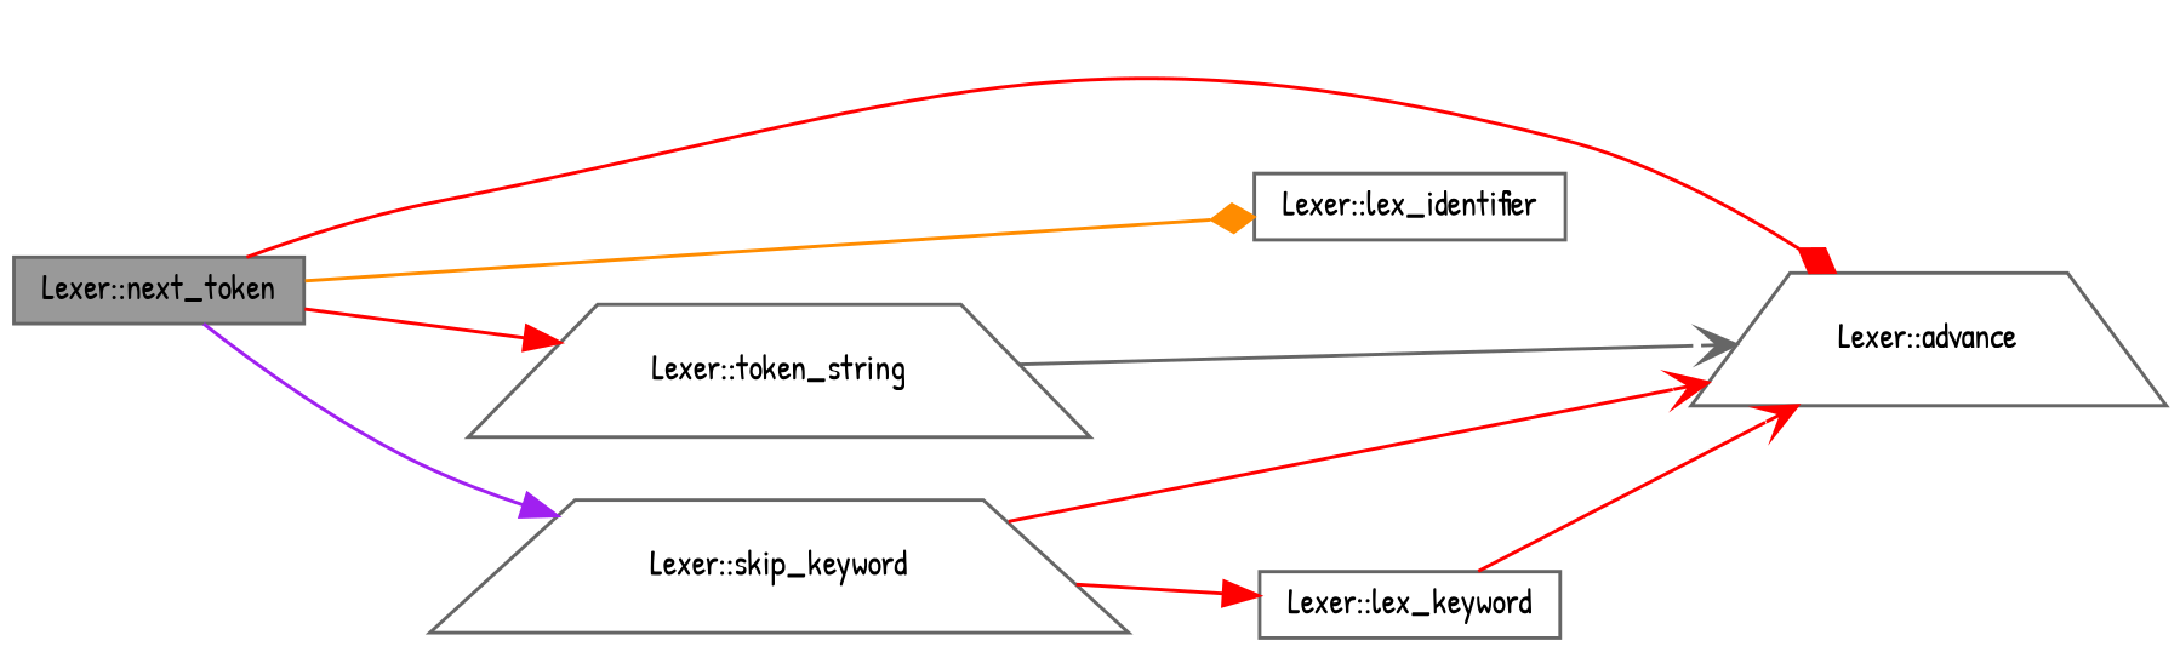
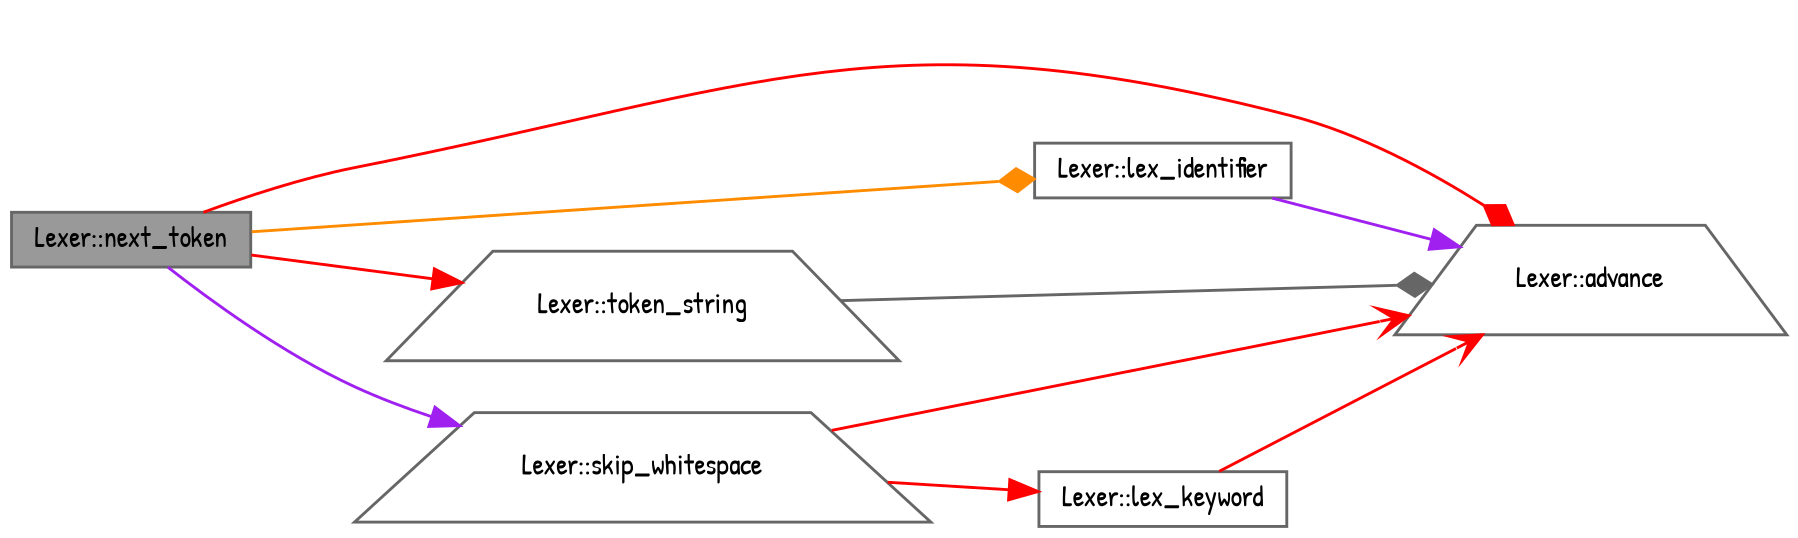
  digraph {
    fontname="Patrick Hand"
    rankdir=LR
    node [color=grey40 fillcolor=white fontname="Patrick Hand" fontsize=10 shape=box style=filled]
    edge [arrowhead=normal color=red fontname="Patrick Hand" fontsize=10 labelfontname=Helvetica labelfontsize=10 style=solid]
    n1 [color=gray40 fillcolor=grey60 fontcolor=black height=0.2 label="Lexer::next_token" width=0.4]
    n2 [height=0.2 label="Lexer::advance" shape=trapezium width=0.4]
    n3 [height=0.2 label="Lexer::lex_identifier" width=0.4]
    n4 [height=0.2 label="Lexer::token_string" shape=trapezium width=0.4]
-   n5 [height=0.2 label="Lexer::skip_keyword" shape=trapezium width=0.4]
+   n5 [height=0.2 label="Lexer::skip_whitespace" shape=trapezium width=0.4]
    n6 [height=0.2 label="Lexer::lex_keyword" width=0.4]
    n1 -> n2 [arrowhead=diamond]
    n1 -> n3 [arrowhead=diamond color=darkorange]
    n1 -> n4
    n1 -> n5 [color=purple]
-   n4 -> n2 [arrowhead=vee color=gray40]
+   n3 -> n2 [color=purple]
+   n4 -> n2 [arrowhead=diamond color=gray40]
    n5 -> n2 [arrowhead=vee]
    n5 -> n6
    n6 -> n2 [arrowhead=vee]
  }
